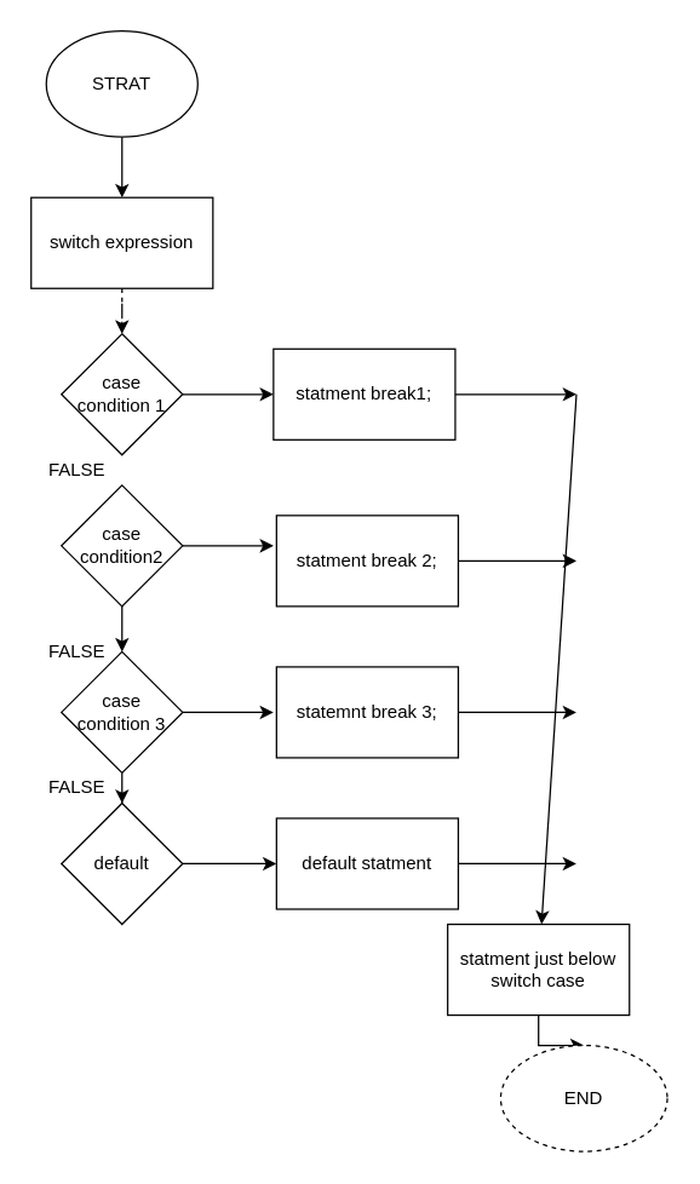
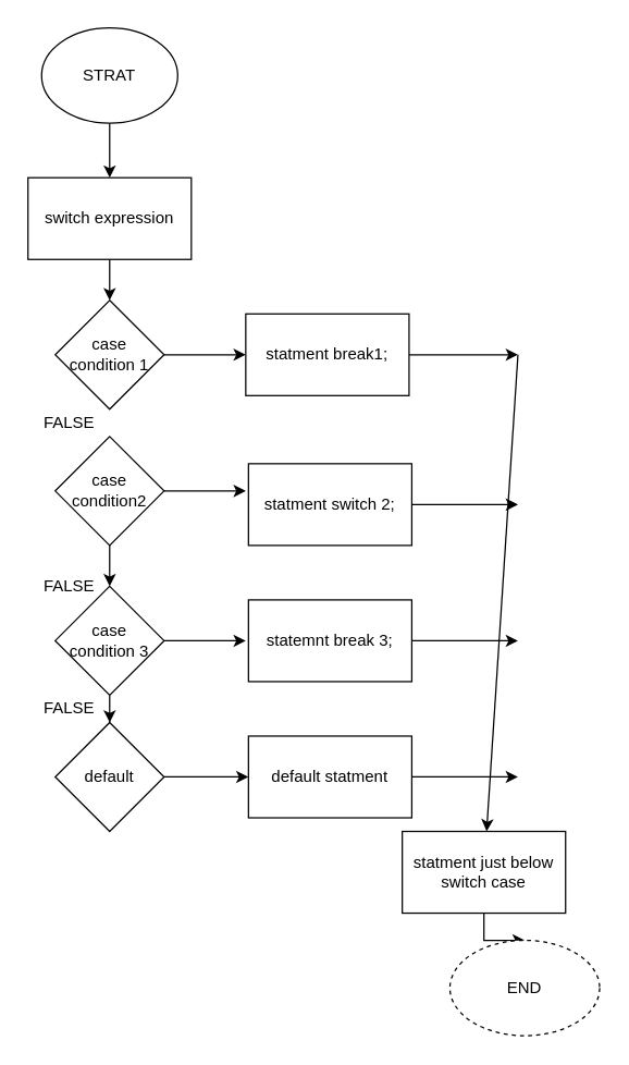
  <mxCell id="0" />
  <mxCell id="1" parent="0" />
  <mxCell id="2" style="edgeStyle=orthogonalEdgeStyle;rounded=0;orthogonalLoop=1;jettySize=auto;html=1;entryX=0.5;entryY=0;entryDx=0;entryDy=0;" edge="1" parent="1" source="3" target="5"><mxGeometry relative="1" as="geometry" /></mxCell>
  <mxCell id="3" value="STRAT" style="ellipse;whiteSpace=wrap;html=1;" vertex="1" parent="1"><mxGeometry x="30" y="20" width="100" height="70" as="geometry" /></mxCell>
- <mxCell id="4" style="edgeStyle=orthogonalEdgeStyle;rounded=0;orthogonalLoop=1;jettySize=auto;html=1;entryX=0.5;entryY=0;entryDx=0;entryDy=0;dashed=1;" edge="1" parent="1" source="5" target="7"><mxGeometry relative="1" as="geometry" /></mxCell>
+ <mxCell id="4" style="edgeStyle=orthogonalEdgeStyle;rounded=0;orthogonalLoop=1;jettySize=auto;html=1;entryX=0.5;entryY=0;entryDx=0;entryDy=0;" edge="1" parent="1" source="5" target="7"><mxGeometry relative="1" as="geometry" /></mxCell>
  <mxCell id="5" value="switch expression" style="rounded=0;whiteSpace=wrap;html=1;" vertex="1" parent="1"><mxGeometry x="20" y="130" width="120" height="60" as="geometry" /></mxCell>
  <mxCell id="6" style="edgeStyle=orthogonalEdgeStyle;rounded=0;orthogonalLoop=1;jettySize=auto;html=1;entryX=0;entryY=0.5;entryDx=0;entryDy=0;" edge="1" parent="1" source="7" target="12"><mxGeometry relative="1" as="geometry" /></mxCell>
  <mxCell id="7" value="case&lt;br&gt;condition 1" style="rhombus;whiteSpace=wrap;html=1;" vertex="1" parent="1"><mxGeometry x="40" y="220" width="80" height="80" as="geometry" /></mxCell>
  <mxCell id="8" style="edgeStyle=orthogonalEdgeStyle;rounded=0;orthogonalLoop=1;jettySize=auto;html=1;" edge="1" parent="1" source="10"><mxGeometry relative="1" as="geometry"><mxPoint x="180" y="360" as="targetPoint" /></mxGeometry></mxCell>
  <mxCell id="9" style="edgeStyle=orthogonalEdgeStyle;rounded=0;orthogonalLoop=1;jettySize=auto;html=1;entryX=0.5;entryY=0;entryDx=0;entryDy=0;" edge="1" parent="1" source="10" target="18"><mxGeometry relative="1" as="geometry" /></mxCell>
  <mxCell id="10" value="case&lt;br&gt;condition2" style="rhombus;whiteSpace=wrap;html=1;" vertex="1" parent="1"><mxGeometry x="40" y="320" width="80" height="80" as="geometry" /></mxCell>
  <mxCell id="11" style="edgeStyle=orthogonalEdgeStyle;rounded=0;orthogonalLoop=1;jettySize=auto;html=1;" edge="1" parent="1" source="12"><mxGeometry relative="1" as="geometry"><mxPoint x="380" y="260" as="targetPoint" /></mxGeometry></mxCell>
  <mxCell id="12" value="statment break1;" style="rounded=0;whiteSpace=wrap;html=1;" vertex="1" parent="1"><mxGeometry x="180" y="230" width="120" height="60" as="geometry" /></mxCell>
  <mxCell id="13" style="edgeStyle=orthogonalEdgeStyle;rounded=0;orthogonalLoop=1;jettySize=auto;html=1;" edge="1" parent="1" source="14"><mxGeometry relative="1" as="geometry"><mxPoint x="380" y="370" as="targetPoint" /></mxGeometry></mxCell>
- <mxCell id="14" value="statment break 2;" style="rounded=0;whiteSpace=wrap;html=1;" vertex="1" parent="1"><mxGeometry x="182" y="340" width="120" height="60" as="geometry" /></mxCell>
+ <mxCell id="14" value="statment switch 2;" style="rounded=0;whiteSpace=wrap;html=1;" vertex="1" parent="1"><mxGeometry x="182" y="340" width="120" height="60" as="geometry" /></mxCell>
  <mxCell id="15" value="FALSE" style="text;html=1;align=center;verticalAlign=middle;resizable=0;points=[];autosize=1;strokeColor=none;fillColor=none;" vertex="1" parent="1"><mxGeometry x="20" y="295" width="60" height="30" as="geometry" /></mxCell>
  <mxCell id="16" style="edgeStyle=orthogonalEdgeStyle;rounded=0;orthogonalLoop=1;jettySize=auto;html=1;" edge="1" parent="1" source="18"><mxGeometry relative="1" as="geometry"><mxPoint x="180" y="470" as="targetPoint" /></mxGeometry></mxCell>
  <mxCell id="17" style="edgeStyle=orthogonalEdgeStyle;rounded=0;orthogonalLoop=1;jettySize=auto;html=1;entryX=0.5;entryY=0;entryDx=0;entryDy=0;" edge="1" parent="1" source="18" target="23"><mxGeometry relative="1" as="geometry" /></mxCell>
  <mxCell id="18" value="case&lt;br&gt;condition 3" style="rhombus;whiteSpace=wrap;html=1;" vertex="1" parent="1"><mxGeometry x="40" y="430" width="80" height="80" as="geometry" /></mxCell>
  <mxCell id="19" style="edgeStyle=orthogonalEdgeStyle;rounded=0;orthogonalLoop=1;jettySize=auto;html=1;" edge="1" parent="1" source="20"><mxGeometry relative="1" as="geometry"><mxPoint x="380" y="470" as="targetPoint" /></mxGeometry></mxCell>
  <mxCell id="20" value="statemnt break 3;" style="rounded=0;whiteSpace=wrap;html=1;" vertex="1" parent="1"><mxGeometry x="182" y="440" width="120" height="60" as="geometry" /></mxCell>
  <mxCell id="21" value="FALSE" style="text;html=1;align=center;verticalAlign=middle;resizable=0;points=[];autosize=1;strokeColor=none;fillColor=none;" vertex="1" parent="1"><mxGeometry x="20" y="415" width="60" height="30" as="geometry" /></mxCell>
  <mxCell id="22" style="edgeStyle=orthogonalEdgeStyle;rounded=0;orthogonalLoop=1;jettySize=auto;html=1;" edge="1" parent="1" source="23" target="26"><mxGeometry relative="1" as="geometry"><mxPoint x="180" y="570" as="targetPoint" /></mxGeometry></mxCell>
  <mxCell id="23" value="default" style="rhombus;whiteSpace=wrap;html=1;" vertex="1" parent="1"><mxGeometry x="40" y="530" width="80" height="80" as="geometry" /></mxCell>
  <mxCell id="24" value="FALSE" style="text;html=1;align=center;verticalAlign=middle;resizable=0;points=[];autosize=1;strokeColor=none;fillColor=none;" vertex="1" parent="1"><mxGeometry x="20" y="505" width="60" height="30" as="geometry" /></mxCell>
  <mxCell id="25" style="edgeStyle=orthogonalEdgeStyle;rounded=0;orthogonalLoop=1;jettySize=auto;html=1;" edge="1" parent="1" source="26"><mxGeometry relative="1" as="geometry"><mxPoint x="380" y="570" as="targetPoint" /></mxGeometry></mxCell>
  <mxCell id="26" value="default statment" style="rounded=0;whiteSpace=wrap;html=1;" vertex="1" parent="1"><mxGeometry x="182" y="540" width="120" height="60" as="geometry" /></mxCell>
  <mxCell id="27" value="" style="endArrow=classic;html=1;rounded=0;" edge="1" parent="1" target="29"><mxGeometry width="50" height="50" relative="1" as="geometry"><mxPoint x="380" y="260" as="sourcePoint" /><mxPoint x="380" y="640" as="targetPoint" /></mxGeometry></mxCell>
  <mxCell id="28" style="edgeStyle=orthogonalEdgeStyle;rounded=0;orthogonalLoop=1;jettySize=auto;html=1;" edge="1" parent="1" source="29" target="30"><mxGeometry relative="1" as="geometry"><mxPoint x="380" y="730" as="targetPoint" /></mxGeometry></mxCell>
  <mxCell id="29" value="statment just below switch case" style="rounded=0;whiteSpace=wrap;html=1;" vertex="1" parent="1"><mxGeometry x="295" y="610" width="120" height="60" as="geometry" /></mxCell>
  <mxCell id="30" value="END" style="ellipse;whiteSpace=wrap;html=1;dashed=1;" vertex="1" parent="1"><mxGeometry x="330" y="690" width="110" height="70" as="geometry" /></mxCell>
